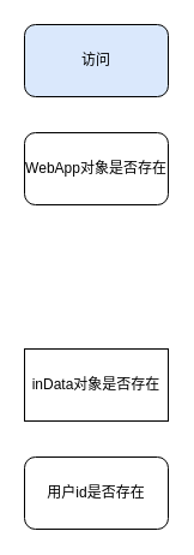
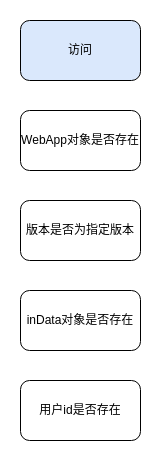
  <mxCell id="0" />
  <mxCell id="1" parent="0" />
  <mxCell id="2" value="访问" style="rounded=1;whiteSpace=wrap;html=1;fillColor=#dae8fc;" vertex="1" parent="1"><mxGeometry x="20" y="20" width="120" height="60" as="geometry" /></mxCell>
  <mxCell id="3" value="WebApp对象是否存在" style="rounded=1;whiteSpace=wrap;html=1;" vertex="1" parent="1"><mxGeometry x="20" y="110" width="120" height="60" as="geometry" /></mxCell>
- <mxCell id="5" value="inData对象是否存在" style="whiteSpace=wrap;html=1;rounded=0;" vertex="1" parent="1"><mxGeometry x="20" y="290" width="120" height="60" as="geometry" /></mxCell>
+ <mxCell id="4" value="版本是否为指定版本" style="rounded=1;whiteSpace=wrap;html=1;" vertex="1" parent="1"><mxGeometry x="20" y="200" width="120" height="60" as="geometry" /></mxCell>
+ <mxCell id="5" value="inData对象是否存在" style="rounded=1;whiteSpace=wrap;html=1;" vertex="1" parent="1"><mxGeometry x="20" y="290" width="120" height="60" as="geometry" /></mxCell>
  <mxCell id="6" value="用户id是否存在" style="rounded=1;whiteSpace=wrap;html=1;" vertex="1" parent="1"><mxGeometry x="20" y="380" width="120" height="60" as="geometry" /></mxCell>
